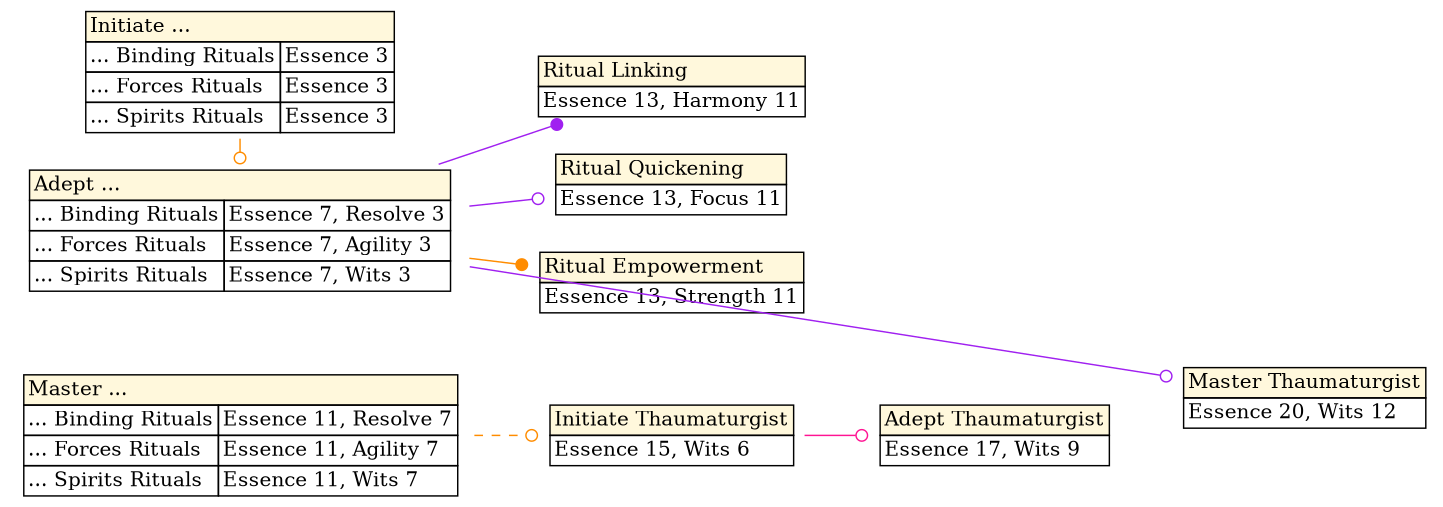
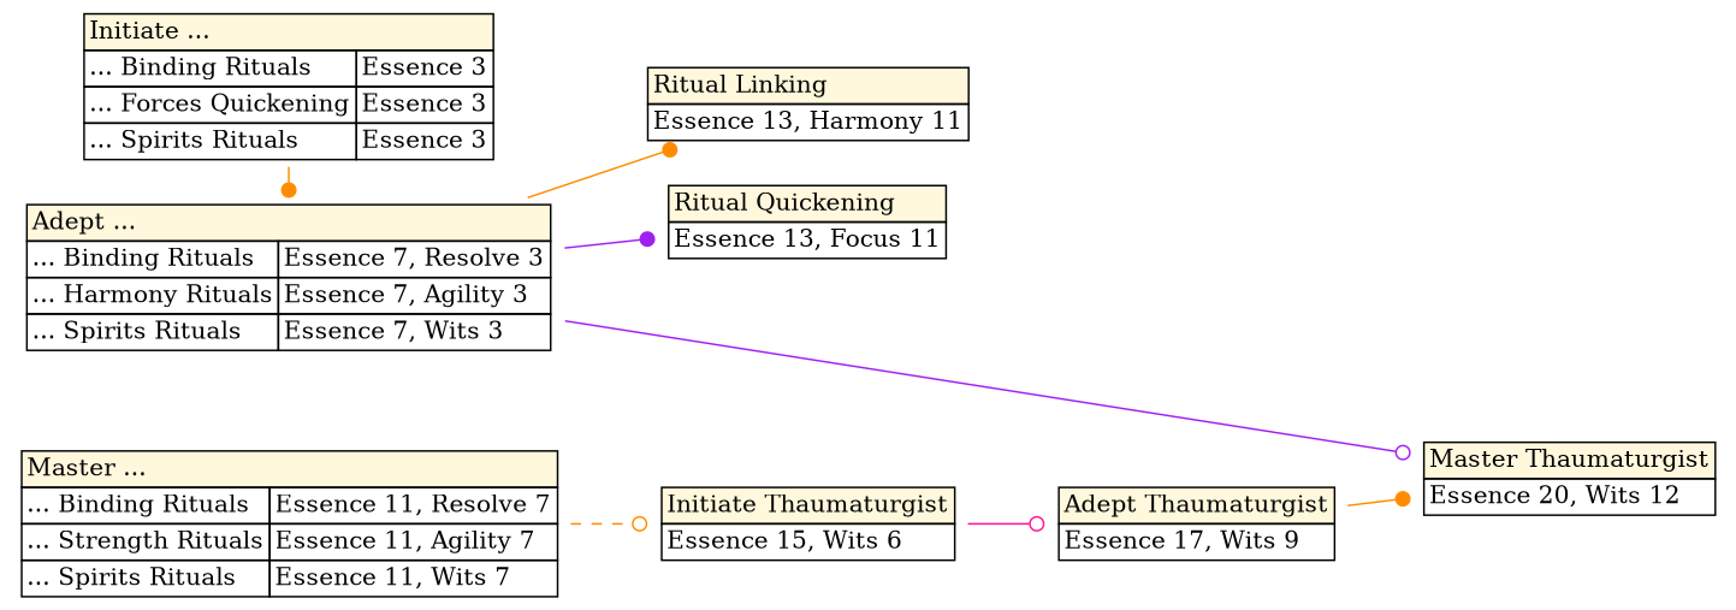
  strict digraph {
    rankdir=LR
    splines=line
    node [shape=plaintext]
    edge [arrowhead=dot color=darkorange]
-   n1 [label=< <TABLE BORDER="0" CELLBORDER="1" CELLSPACING="0">   <TR><TD ALIGN="LEFT" colspan="2" bgcolor="cornsilk">Initiate ...</TD></TR>   <TR><TD ALIGN="LEFT">... Binding Rituals</TD><TD ALIGN="LEFT">Essence 3</TD></TR>   <TR><TD ALIGN="LEFT">... Forces Rituals</TD><TD ALIGN="LEFT">Essence 3</TD></TR>   <TR><TD ALIGN="LEFT">... Spirits Rituals</TD><TD ALIGN="LEFT">Essence 3</TD></TR> </TABLE>>]
-   n2 [label=< <TABLE BORDER="0" CELLBORDER="1" CELLSPACING="0">   <TR><TD ALIGN="LEFT" colspan="2" bgcolor="cornsilk">Adept ...</TD></TR>   <TR><TD ALIGN="LEFT">... Binding Rituals</TD><TD ALIGN="LEFT">Essence 7, Resolve 3</TD></TR>   <TR><TD ALIGN="LEFT">... Forces Rituals</TD><TD ALIGN="LEFT">Essence 7, Agility 3</TD></TR>   <TR><TD ALIGN="LEFT">... Spirits Rituals</TD><TD ALIGN="LEFT">Essence 7, Wits 3</TD></TR> </TABLE>>]
-   n3 [label=< <TABLE BORDER="0" CELLBORDER="1" CELLSPACING="0">   <TR><TD ALIGN="LEFT" colspan="2" bgcolor="cornsilk">Master ...</TD></TR>   <TR><TD ALIGN="LEFT">... Binding Rituals</TD><TD ALIGN="LEFT">Essence 11, Resolve 7</TD></TR>   <TR><TD ALIGN="LEFT">... Forces Rituals</TD><TD ALIGN="LEFT">Essence 11, Agility 7</TD></TR>   <TR><TD ALIGN="LEFT">... Spirits Rituals</TD><TD ALIGN="LEFT">Essence 11, Wits 7</TD></TR> </TABLE>>]
+   n1 [label=< <TABLE BORDER="0" CELLBORDER="1" CELLSPACING="0">   <TR><TD ALIGN="LEFT" colspan="2" bgcolor="cornsilk">Initiate ...</TD></TR>   <TR><TD ALIGN="LEFT">... Binding Rituals</TD><TD ALIGN="LEFT">Essence 3</TD></TR>   <TR><TD ALIGN="LEFT">... Forces Quickening</TD><TD ALIGN="LEFT">Essence 3</TD></TR>   <TR><TD ALIGN="LEFT">... Spirits Rituals</TD><TD ALIGN="LEFT">Essence 3</TD></TR> </TABLE>>]
+   n2 [label=< <TABLE BORDER="0" CELLBORDER="1" CELLSPACING="0">   <TR><TD ALIGN="LEFT" colspan="2" bgcolor="cornsilk">Adept ...</TD></TR>   <TR><TD ALIGN="LEFT">... Binding Rituals</TD><TD ALIGN="LEFT">Essence 7, Resolve 3</TD></TR>   <TR><TD ALIGN="LEFT">... Harmony Rituals</TD><TD ALIGN="LEFT">Essence 7, Agility 3</TD></TR>   <TR><TD ALIGN="LEFT">... Spirits Rituals</TD><TD ALIGN="LEFT">Essence 7, Wits 3</TD></TR> </TABLE>>]
+   n3 [label=< <TABLE BORDER="0" CELLBORDER="1" CELLSPACING="0">   <TR><TD ALIGN="LEFT" colspan="2" bgcolor="cornsilk">Master ...</TD></TR>   <TR><TD ALIGN="LEFT">... Binding Rituals</TD><TD ALIGN="LEFT">Essence 11, Resolve 7</TD></TR>   <TR><TD ALIGN="LEFT">... Strength Rituals</TD><TD ALIGN="LEFT">Essence 11, Agility 7</TD></TR>   <TR><TD ALIGN="LEFT">... Spirits Rituals</TD><TD ALIGN="LEFT">Essence 11, Wits 7</TD></TR> </TABLE>>]
    n4 [label=< <TABLE BORDER="0" CELLBORDER="1" CELLSPACING="0">   <TR><TD ALIGN="LEFT" bgcolor="cornsilk">Ritual Linking</TD></TR>   <TR><TD ALIGN="LEFT">Essence 13, Harmony 11</TD></TR> </TABLE>>]
    n5 [label=< <TABLE BORDER="0" CELLBORDER="1" CELLSPACING="0">   <TR><TD ALIGN="LEFT" bgcolor="cornsilk">Ritual Quickening</TD></TR>   <TR><TD ALIGN="LEFT">Essence 13, Focus 11</TD></TR> </TABLE>>]
-   n6 [label=< <TABLE BORDER="0" CELLBORDER="1" CELLSPACING="0">   <TR><TD ALIGN="LEFT" bgcolor="cornsilk">Ritual Empowerment</TD></TR>   <TR><TD ALIGN="LEFT">Essence 13, Strength 11</TD></TR> </TABLE>>]
    n7 [label=< <TABLE BORDER="0" CELLBORDER="1" CELLSPACING="0">   <TR><TD ALIGN="LEFT" bgcolor="cornsilk">Master Thaumaturgist</TD></TR>   <TR><TD ALIGN="LEFT">Essence 20, Wits 12</TD></TR> </TABLE>>]
    n8 [label=< <TABLE BORDER="0" CELLBORDER="1" CELLSPACING="0">   <TR><TD ALIGN="LEFT" bgcolor="cornsilk">Initiate Thaumaturgist</TD></TR>   <TR><TD ALIGN="LEFT">Essence 15, Wits 6</TD></TR> </TABLE>>]
    n9 [label=< <TABLE BORDER="0" CELLBORDER="1" CELLSPACING="0">   <TR><TD ALIGN="LEFT" bgcolor="cornsilk">Adept Thaumaturgist</TD></TR>   <TR><TD ALIGN="LEFT">Essence 17, Wits 9</TD></TR> </TABLE>>]
    subgraph sub_1 {
      rank=same
      n1
      n2
      n3
    }
-   n1 -> n2 [arrowhead=odot]
-   n2 -> n4 [color=purple]
-   n2 -> n5 [arrowhead=odot color=purple]
-   n2 -> n6
+   n1 -> n2
+   n2 -> n4
+   n2 -> n5 [color=purple]
    n2 -> n7 [arrowhead=odot color=purple]
    n3 -> n8 [arrowhead=odot style=dashed]
    n8 -> n9 [arrowhead=odot color=deeppink]
+   n9 -> n7
  }
